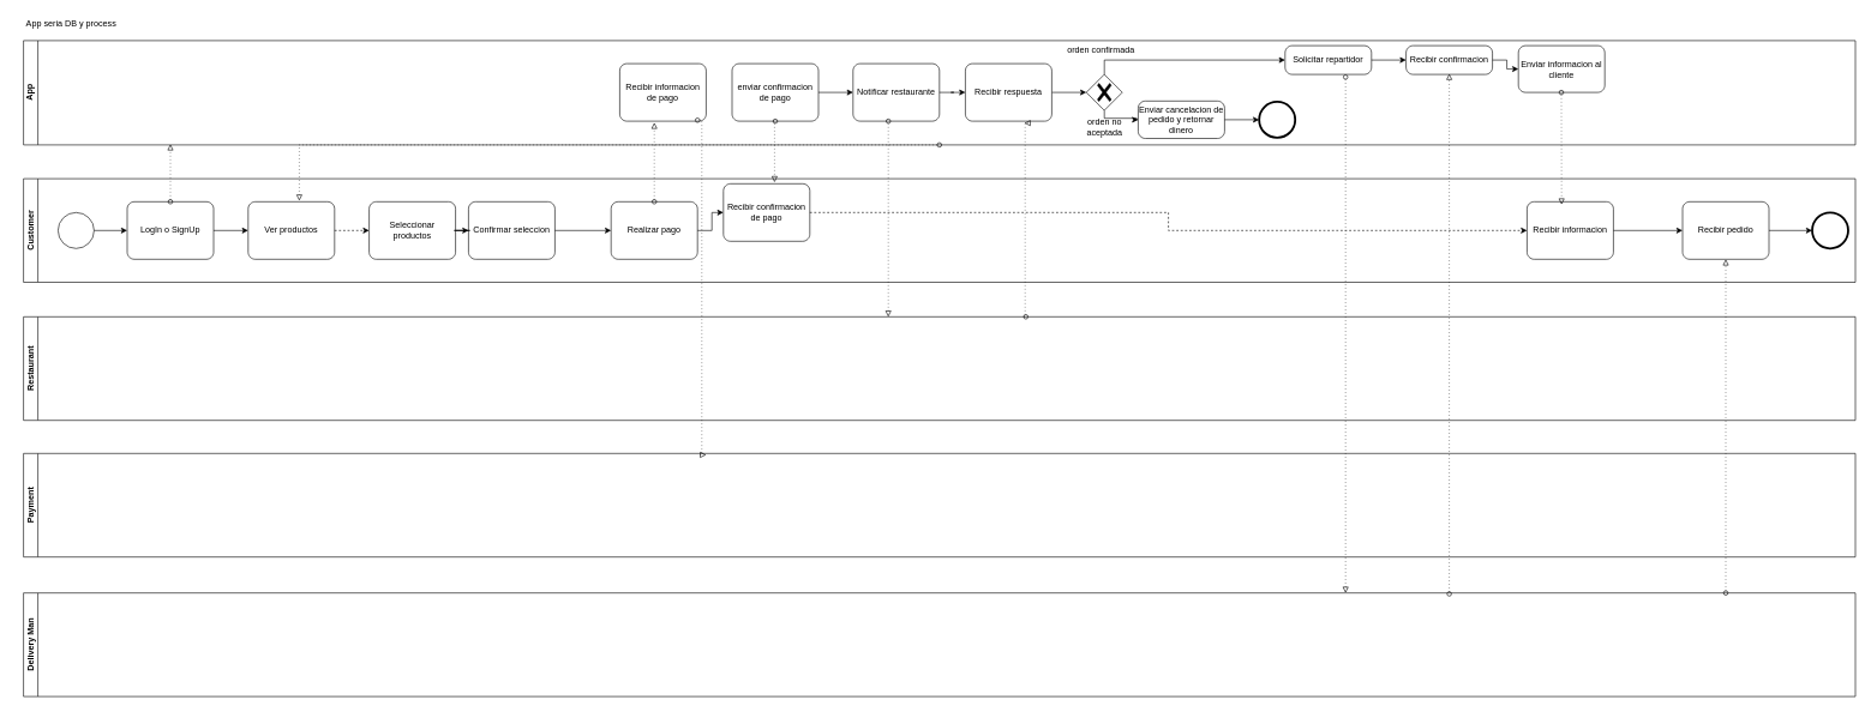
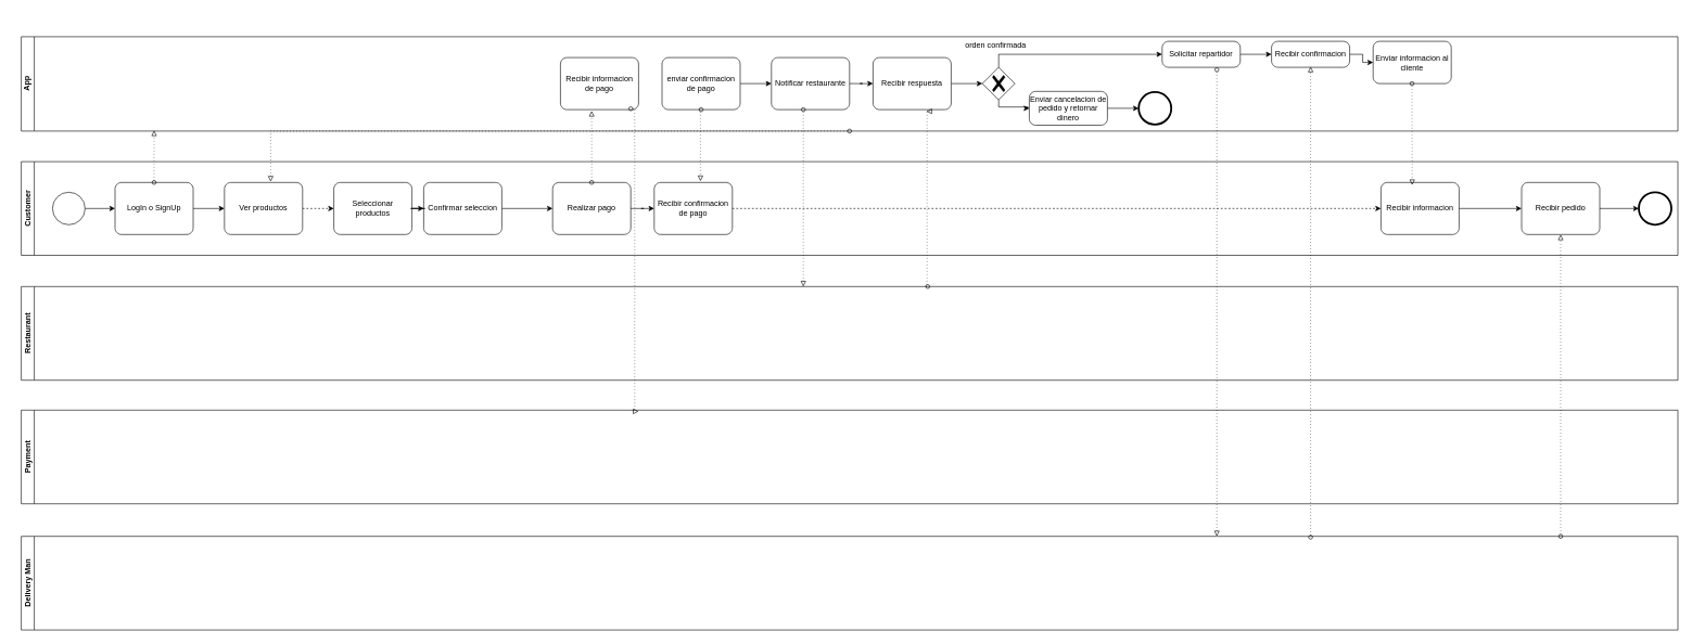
  <mxCell id="0" />
  <mxCell id="1" parent="0" />
  <mxCell id="2" value="Customer" style="swimlane;startSize=20;horizontal=0;html=1;whiteSpace=wrap;" vertex="1" parent="1"><mxGeometry x="32" y="248" width="2544" height="144" as="geometry" /></mxCell>
  <mxCell id="3" value="" style="points=[[0.145,0.145,0],[0.5,0,0],[0.855,0.145,0],[1,0.5,0],[0.855,0.855,0],[0.5,1,0],[0.145,0.855,0],[0,0.5,0]];shape=mxgraph.bpmn.event;html=1;verticalLabelPosition=bottom;labelBackgroundColor=#ffffff;verticalAlign=top;align=center;perimeter=ellipsePerimeter;outlineConnect=0;aspect=fixed;outline=standard;symbol=general;" vertex="1" parent="2"><mxGeometry x="48" y="47" width="50" height="50" as="geometry" /></mxCell>
  <mxCell id="4" value="LogIn o SignUp" style="points=[[0.25,0,0],[0.5,0,0],[0.75,0,0],[1,0.25,0],[1,0.5,0],[1,0.75,0],[0.75,1,0],[0.5,1,0],[0.25,1,0],[0,0.75,0],[0,0.5,0],[0,0.25,0]];shape=mxgraph.bpmn.task;whiteSpace=wrap;rectStyle=rounded;size=10;html=1;container=1;expand=0;collapsible=0;taskMarker=abstract;" vertex="1" parent="2"><mxGeometry x="144" y="32" width="120" height="80" as="geometry" /></mxCell>
  <mxCell id="5" style="edgeStyle=orthogonalEdgeStyle;rounded=0;orthogonalLoop=1;jettySize=auto;html=1;entryX=0;entryY=0.5;entryDx=0;entryDy=0;entryPerimeter=0;" edge="1" parent="2" source="3" target="4"><mxGeometry relative="1" as="geometry" /></mxCell>
  <mxCell id="6" value="Ver productos" style="points=[[0.25,0,0],[0.5,0,0],[0.75,0,0],[1,0.25,0],[1,0.5,0],[1,0.75,0],[0.75,1,0],[0.5,1,0],[0.25,1,0],[0,0.75,0],[0,0.5,0],[0,0.25,0]];shape=mxgraph.bpmn.task;whiteSpace=wrap;rectStyle=rounded;size=10;html=1;container=1;expand=0;collapsible=0;taskMarker=abstract;" vertex="1" parent="2"><mxGeometry x="312" y="32" width="120" height="80" as="geometry" /></mxCell>
  <mxCell id="7" style="edgeStyle=orthogonalEdgeStyle;rounded=0;orthogonalLoop=1;jettySize=auto;html=1;entryX=0;entryY=0.5;entryDx=0;entryDy=0;entryPerimeter=0;" edge="1" parent="2" source="4" target="6"><mxGeometry relative="1" as="geometry" /></mxCell>
  <mxCell id="8" value="Seleccionar productos" style="points=[[0.25,0,0],[0.5,0,0],[0.75,0,0],[1,0.25,0],[1,0.5,0],[1,0.75,0],[0.75,1,0],[0.5,1,0],[0.25,1,0],[0,0.75,0],[0,0.5,0],[0,0.25,0]];shape=mxgraph.bpmn.task;whiteSpace=wrap;rectStyle=rounded;size=10;html=1;container=1;expand=0;collapsible=0;taskMarker=abstract;" vertex="1" parent="2"><mxGeometry x="480" y="32" width="120" height="80" as="geometry" /></mxCell>
  <mxCell id="9" style="edgeStyle=orthogonalEdgeStyle;rounded=0;orthogonalLoop=1;jettySize=auto;html=1;entryX=0;entryY=0.5;entryDx=0;entryDy=0;entryPerimeter=0;dashed=1;" edge="1" parent="2" source="6" target="8"><mxGeometry relative="1" as="geometry" /></mxCell>
  <mxCell id="10" value="Confirmar seleccion" style="points=[[0.25,0,0],[0.5,0,0],[0.75,0,0],[1,0.25,0],[1,0.5,0],[1,0.75,0],[0.75,1,0],[0.5,1,0],[0.25,1,0],[0,0.75,0],[0,0.5,0],[0,0.25,0]];shape=mxgraph.bpmn.task;whiteSpace=wrap;rectStyle=rounded;size=10;html=1;container=1;expand=0;collapsible=0;taskMarker=abstract;" vertex="1" parent="2"><mxGeometry x="618" y="32" width="120" height="80" as="geometry" /></mxCell>
  <mxCell id="11" style="edgeStyle=orthogonalEdgeStyle;rounded=0;orthogonalLoop=1;jettySize=auto;html=1;entryX=0;entryY=0.5;entryDx=0;entryDy=0;entryPerimeter=0;" edge="1" parent="2" source="8" target="10"><mxGeometry relative="1" as="geometry" /></mxCell>
  <mxCell id="12" value="Realizar pago" style="points=[[0.25,0,0],[0.5,0,0],[0.75,0,0],[1,0.25,0],[1,0.5,0],[1,0.75,0],[0.75,1,0],[0.5,1,0],[0.25,1,0],[0,0.75,0],[0,0.5,0],[0,0.25,0]];shape=mxgraph.bpmn.task;whiteSpace=wrap;rectStyle=rounded;size=10;html=1;container=1;expand=0;collapsible=0;taskMarker=abstract;" vertex="1" parent="2"><mxGeometry x="816" y="32" width="120" height="80" as="geometry" /></mxCell>
  <mxCell id="13" style="edgeStyle=orthogonalEdgeStyle;rounded=0;orthogonalLoop=1;jettySize=auto;html=1;entryX=0;entryY=0.5;entryDx=0;entryDy=0;entryPerimeter=0;" edge="1" parent="2" source="10" target="12"><mxGeometry relative="1" as="geometry" /></mxCell>
- <mxCell id="14" value="Recibir confirmacion de pago" style="points=[[0.25,0,0],[0.5,0,0],[0.75,0,0],[1,0.25,0],[1,0.5,0],[1,0.75,0],[0.75,1,0],[0.5,1,0],[0.25,1,0],[0,0.75,0],[0,0.5,0],[0,0.25,0]];shape=mxgraph.bpmn.task;whiteSpace=wrap;rectStyle=rounded;size=10;html=1;container=1;expand=0;collapsible=0;taskMarker=abstract;" vertex="1" parent="2"><mxGeometry x="972" y="7" width="120" height="80" as="geometry" /></mxCell>
+ <mxCell id="14" value="Recibir confirmacion de pago" style="points=[[0.25,0,0],[0.5,0,0],[0.75,0,0],[1,0.25,0],[1,0.5,0],[1,0.75,0],[0.75,1,0],[0.5,1,0],[0.25,1,0],[0,0.75,0],[0,0.5,0],[0,0.25,0]];shape=mxgraph.bpmn.task;whiteSpace=wrap;rectStyle=rounded;size=10;html=1;container=1;expand=0;collapsible=0;taskMarker=abstract;" vertex="1" parent="2"><mxGeometry x="972" y="32" width="120" height="80" as="geometry" /></mxCell>
  <mxCell id="15" style="edgeStyle=orthogonalEdgeStyle;rounded=0;orthogonalLoop=1;jettySize=auto;html=1;entryX=0;entryY=0.5;entryDx=0;entryDy=0;entryPerimeter=0;" edge="1" parent="2" source="12" target="14"><mxGeometry relative="1" as="geometry" /></mxCell>
  <mxCell id="16" value="Recibir informacion" style="points=[[0.25,0,0],[0.5,0,0],[0.75,0,0],[1,0.25,0],[1,0.5,0],[1,0.75,0],[0.75,1,0],[0.5,1,0],[0.25,1,0],[0,0.75,0],[0,0.5,0],[0,0.25,0]];shape=mxgraph.bpmn.task;whiteSpace=wrap;rectStyle=rounded;size=10;html=1;container=1;expand=0;collapsible=0;taskMarker=abstract;" vertex="1" parent="2"><mxGeometry x="2088" y="32" width="120" height="80" as="geometry" /></mxCell>
  <mxCell id="17" style="edgeStyle=orthogonalEdgeStyle;rounded=0;orthogonalLoop=1;jettySize=auto;html=1;entryX=0;entryY=0.5;entryDx=0;entryDy=0;entryPerimeter=0;dashed=1;" edge="1" parent="2" source="14" target="16"><mxGeometry relative="1" as="geometry" /></mxCell>
  <mxCell id="18" value="" style="edgeStyle=elbowEdgeStyle;fontSize=12;html=1;endFill=0;startFill=0;endSize=6;startSize=6;dashed=1;dashPattern=1 4;endArrow=block;startArrow=oval;rounded=0;exitX=0.7;exitY=1.092;exitDx=0;exitDy=0;exitPerimeter=0;" edge="1" parent="2" source="36"><mxGeometry width="160" relative="1" as="geometry"><mxPoint x="1838" y="245" as="sourcePoint" /><mxPoint x="1836" y="576" as="targetPoint" /><Array as="points" /></mxGeometry></mxCell>
  <mxCell id="19" style="edgeStyle=orthogonalEdgeStyle;rounded=0;orthogonalLoop=1;jettySize=auto;html=1;" edge="1" parent="2" source="20" target="22"><mxGeometry relative="1" as="geometry" /></mxCell>
  <mxCell id="20" value="Recibir pedido" style="points=[[0.25,0,0],[0.5,0,0],[0.75,0,0],[1,0.25,0],[1,0.5,0],[1,0.75,0],[0.75,1,0],[0.5,1,0],[0.25,1,0],[0,0.75,0],[0,0.5,0],[0,0.25,0]];shape=mxgraph.bpmn.task;whiteSpace=wrap;rectStyle=rounded;size=10;html=1;container=1;expand=0;collapsible=0;taskMarker=abstract;" vertex="1" parent="2"><mxGeometry x="2304" y="32" width="120" height="80" as="geometry" /></mxCell>
  <mxCell id="21" style="edgeStyle=orthogonalEdgeStyle;rounded=0;orthogonalLoop=1;jettySize=auto;html=1;entryX=0;entryY=0.5;entryDx=0;entryDy=0;entryPerimeter=0;" edge="1" parent="2" source="16" target="20"><mxGeometry relative="1" as="geometry" /></mxCell>
  <mxCell id="22" value="" style="points=[[0.145,0.145,0],[0.5,0,0],[0.855,0.145,0],[1,0.5,0],[0.855,0.855,0],[0.5,1,0],[0.145,0.855,0],[0,0.5,0]];shape=mxgraph.bpmn.event;html=1;verticalLabelPosition=bottom;labelBackgroundColor=#ffffff;verticalAlign=top;align=center;perimeter=ellipsePerimeter;outlineConnect=0;aspect=fixed;outline=end;symbol=terminate2;" vertex="1" parent="2"><mxGeometry x="2484" y="47" width="50" height="50" as="geometry" /></mxCell>
  <mxCell id="23" value="Restaurant" style="swimlane;startSize=20;horizontal=0;html=1;whiteSpace=wrap;" vertex="1" parent="1"><mxGeometry x="32" y="440" width="2544" height="144" as="geometry" /></mxCell>
  <mxCell id="24" value="" style="edgeStyle=elbowEdgeStyle;fontSize=12;html=1;endFill=0;startFill=0;endSize=6;startSize=6;dashed=1;dashPattern=1 4;endArrow=block;startArrow=oval;rounded=0;" edge="1" parent="23"><mxGeometry width="160" relative="1" as="geometry"><mxPoint x="2364" y="384" as="sourcePoint" /><mxPoint x="2363.67" y="-80" as="targetPoint" /><Array as="points" /></mxGeometry></mxCell>
  <mxCell id="25" value="Payment" style="swimlane;startSize=20;horizontal=0;html=1;whiteSpace=wrap;" vertex="1" parent="1"><mxGeometry x="32" y="630" width="2544" height="144" as="geometry" /></mxCell>
  <mxCell id="26" value="App" style="swimlane;startSize=20;horizontal=0;html=1;whiteSpace=wrap;" vertex="1" parent="1"><mxGeometry x="32" y="56" width="2544" height="145" as="geometry" /></mxCell>
  <mxCell id="27" value="Recibir informacion de pago" style="points=[[0.25,0,0],[0.5,0,0],[0.75,0,0],[1,0.25,0],[1,0.5,0],[1,0.75,0],[0.75,1,0],[0.5,1,0],[0.25,1,0],[0,0.75,0],[0,0.5,0],[0,0.25,0]];shape=mxgraph.bpmn.task;whiteSpace=wrap;rectStyle=rounded;size=10;html=1;container=1;expand=0;collapsible=0;taskMarker=abstract;" vertex="1" parent="26"><mxGeometry x="828" y="32" width="120" height="80" as="geometry" /></mxCell>
  <mxCell id="28" value="enviar confirmacion de pago" style="points=[[0.25,0,0],[0.5,0,0],[0.75,0,0],[1,0.25,0],[1,0.5,0],[1,0.75,0],[0.75,1,0],[0.5,1,0],[0.25,1,0],[0,0.75,0],[0,0.5,0],[0,0.25,0]];shape=mxgraph.bpmn.task;whiteSpace=wrap;rectStyle=rounded;size=10;html=1;container=1;expand=0;collapsible=0;taskMarker=abstract;" vertex="1" parent="26"><mxGeometry x="984" y="32" width="120" height="80" as="geometry" /></mxCell>
  <mxCell id="29" value="Notificar restaurante" style="points=[[0.25,0,0],[0.5,0,0],[0.75,0,0],[1,0.25,0],[1,0.5,0],[1,0.75,0],[0.75,1,0],[0.5,1,0],[0.25,1,0],[0,0.75,0],[0,0.5,0],[0,0.25,0]];shape=mxgraph.bpmn.task;whiteSpace=wrap;rectStyle=rounded;size=10;html=1;container=1;expand=0;collapsible=0;taskMarker=abstract;" vertex="1" parent="26"><mxGeometry x="1152" y="32" width="120" height="80" as="geometry" /></mxCell>
  <mxCell id="30" style="edgeStyle=orthogonalEdgeStyle;rounded=0;orthogonalLoop=1;jettySize=auto;html=1;entryX=0;entryY=0.5;entryDx=0;entryDy=0;entryPerimeter=0;" edge="1" parent="26" source="28" target="29"><mxGeometry relative="1" as="geometry" /></mxCell>
  <mxCell id="31" value="" style="edgeStyle=elbowEdgeStyle;fontSize=12;html=1;endFill=0;startFill=0;endSize=6;startSize=6;dashed=1;dashPattern=1 4;endArrow=block;startArrow=oval;rounded=0;exitX=0.5;exitY=1;exitDx=0;exitDy=0;exitPerimeter=0;" edge="1" parent="26"><mxGeometry width="160" relative="1" as="geometry"><mxPoint x="1201" y="112" as="sourcePoint" /><mxPoint x="1201" y="384" as="targetPoint" /><Array as="points"><mxPoint x="1201" y="252" /></Array></mxGeometry></mxCell>
  <mxCell id="32" style="edgeStyle=orthogonalEdgeStyle;rounded=0;orthogonalLoop=1;jettySize=auto;html=1;" edge="1" parent="26" source="33" target="35"><mxGeometry relative="1" as="geometry" /></mxCell>
  <mxCell id="33" value="Recibir respuesta" style="points=[[0.25,0,0],[0.5,0,0],[0.75,0,0],[1,0.25,0],[1,0.5,0],[1,0.75,0],[0.75,1,0],[0.5,1,0],[0.25,1,0],[0,0.75,0],[0,0.5,0],[0,0.25,0]];shape=mxgraph.bpmn.task;whiteSpace=wrap;rectStyle=rounded;size=10;html=1;container=1;expand=0;collapsible=0;taskMarker=abstract;" vertex="1" parent="26"><mxGeometry x="1308" y="32" width="120" height="80" as="geometry" /></mxCell>
  <mxCell id="34" style="edgeStyle=orthogonalEdgeStyle;rounded=0;orthogonalLoop=1;jettySize=auto;html=1;entryX=0;entryY=0.5;entryDx=0;entryDy=0;entryPerimeter=0;" edge="1" parent="26" source="29" target="33"><mxGeometry relative="1" as="geometry" /></mxCell>
  <mxCell id="35" value="" style="points=[[0.25,0.25,0],[0.5,0,0],[0.75,0.25,0],[1,0.5,0],[0.75,0.75,0],[0.5,1,0],[0.25,0.75,0],[0,0.5,0]];shape=mxgraph.bpmn.gateway2;html=1;verticalLabelPosition=bottom;labelBackgroundColor=#ffffff;verticalAlign=top;align=center;perimeter=rhombusPerimeter;outlineConnect=0;outline=none;symbol=none;gwType=exclusive;" vertex="1" parent="26"><mxGeometry x="1476" y="47" width="50" height="50" as="geometry" /></mxCell>
  <mxCell id="36" value="Solicitar repartidor" style="points=[[0.25,0,0],[0.5,0,0],[0.75,0,0],[1,0.25,0],[1,0.5,0],[1,0.75,0],[0.75,1,0],[0.5,1,0],[0.25,1,0],[0,0.75,0],[0,0.5,0],[0,0.25,0]];shape=mxgraph.bpmn.task;whiteSpace=wrap;rectStyle=rounded;size=10;html=1;container=1;expand=0;collapsible=0;taskMarker=abstract;" vertex="1" parent="26"><mxGeometry x="1752" y="7" width="120" height="40" as="geometry" /></mxCell>
  <mxCell id="37" value="Enviar cancelacion de pedido y retornar dinero" style="points=[[0.25,0,0],[0.5,0,0],[0.75,0,0],[1,0.25,0],[1,0.5,0],[1,0.75,0],[0.75,1,0],[0.5,1,0],[0.25,1,0],[0,0.75,0],[0,0.5,0],[0,0.25,0]];shape=mxgraph.bpmn.task;whiteSpace=wrap;rectStyle=rounded;size=10;html=1;container=1;expand=0;collapsible=0;taskMarker=abstract;" vertex="1" parent="26"><mxGeometry x="1548" y="84" width="120" height="52" as="geometry" /></mxCell>
  <mxCell id="38" style="edgeStyle=orthogonalEdgeStyle;rounded=0;orthogonalLoop=1;jettySize=auto;html=1;entryX=0;entryY=0.5;entryDx=0;entryDy=0;entryPerimeter=0;" edge="1" parent="26" source="35" target="37"><mxGeometry relative="1" as="geometry"><Array as="points"><mxPoint x="1501" y="108" /><mxPoint x="1546" y="108" /><mxPoint x="1546" y="110" /></Array></mxGeometry></mxCell>
- <mxCell id="39" value="orden no&lt;br&gt;aceptada" style="text;html=1;align=center;verticalAlign=middle;resizable=0;points=[];autosize=1;strokeColor=none;fillColor=none;" vertex="1" parent="26"><mxGeometry x="1465" y="97" width="72" height="48" as="geometry" /></mxCell>
  <mxCell id="40" style="edgeStyle=orthogonalEdgeStyle;rounded=0;orthogonalLoop=1;jettySize=auto;html=1;exitX=0.5;exitY=0;exitDx=0;exitDy=0;exitPerimeter=0;entryX=0;entryY=0.5;entryDx=0;entryDy=0;entryPerimeter=0;" edge="1" parent="26" source="35" target="36"><mxGeometry relative="1" as="geometry" /></mxCell>
  <mxCell id="41" value="" style="points=[[0.145,0.145,0],[0.5,0,0],[0.855,0.145,0],[1,0.5,0],[0.855,0.855,0],[0.5,1,0],[0.145,0.855,0],[0,0.5,0]];shape=mxgraph.bpmn.event;html=1;verticalLabelPosition=bottom;labelBackgroundColor=#ffffff;verticalAlign=top;align=center;perimeter=ellipsePerimeter;outlineConnect=0;aspect=fixed;outline=end;symbol=terminate2;" vertex="1" parent="26"><mxGeometry x="1716" y="85" width="50" height="50" as="geometry" /></mxCell>
  <mxCell id="42" style="edgeStyle=orthogonalEdgeStyle;rounded=0;orthogonalLoop=1;jettySize=auto;html=1;entryX=0;entryY=0.5;entryDx=0;entryDy=0;entryPerimeter=0;" edge="1" parent="26" source="37" target="41"><mxGeometry relative="1" as="geometry" /></mxCell>
  <mxCell id="43" value="Recibir confirmacion" style="points=[[0.25,0,0],[0.5,0,0],[0.75,0,0],[1,0.25,0],[1,0.5,0],[1,0.75,0],[0.75,1,0],[0.5,1,0],[0.25,1,0],[0,0.75,0],[0,0.5,0],[0,0.25,0]];shape=mxgraph.bpmn.task;whiteSpace=wrap;rectStyle=rounded;size=10;html=1;container=1;expand=0;collapsible=0;taskMarker=abstract;" vertex="1" parent="26"><mxGeometry x="1920" y="7" width="120" height="40" as="geometry" /></mxCell>
  <mxCell id="44" style="edgeStyle=orthogonalEdgeStyle;rounded=0;orthogonalLoop=1;jettySize=auto;html=1;entryX=0;entryY=0.5;entryDx=0;entryDy=0;entryPerimeter=0;" edge="1" parent="26" source="36" target="43"><mxGeometry relative="1" as="geometry" /></mxCell>
  <mxCell id="45" value="Enviar informacion al cliente" style="points=[[0.25,0,0],[0.5,0,0],[0.75,0,0],[1,0.25,0],[1,0.5,0],[1,0.75,0],[0.75,1,0],[0.5,1,0],[0.25,1,0],[0,0.75,0],[0,0.5,0],[0,0.25,0]];shape=mxgraph.bpmn.task;whiteSpace=wrap;rectStyle=rounded;size=10;html=1;container=1;expand=0;collapsible=0;taskMarker=abstract;" vertex="1" parent="26"><mxGeometry x="2076" y="7" width="120" height="65" as="geometry" /></mxCell>
  <mxCell id="46" style="edgeStyle=orthogonalEdgeStyle;rounded=0;orthogonalLoop=1;jettySize=auto;html=1;entryX=0;entryY=0.5;entryDx=0;entryDy=0;entryPerimeter=0;" edge="1" parent="26" source="43" target="45"><mxGeometry relative="1" as="geometry" /></mxCell>
  <mxCell id="47" value="" style="edgeStyle=elbowEdgeStyle;fontSize=12;html=1;endFill=0;startFill=0;endSize=6;startSize=6;dashed=1;dashPattern=1 4;endArrow=block;startArrow=oval;rounded=0;exitX=0.7;exitY=1.092;exitDx=0;exitDy=0;exitPerimeter=0;" edge="1" parent="26"><mxGeometry width="160" relative="1" as="geometry"><mxPoint x="2135.67" y="72" as="sourcePoint" /><mxPoint x="2136" y="228" as="targetPoint" /><Array as="points" /></mxGeometry></mxCell>
  <mxCell id="48" value="" style="edgeStyle=elbowEdgeStyle;fontSize=12;html=1;endFill=0;startFill=0;endSize=6;startSize=6;dashed=1;dashPattern=1 4;endArrow=block;startArrow=oval;rounded=0;exitX=0.5;exitY=0;exitDx=0;exitDy=0;exitPerimeter=0;" edge="1" parent="1" source="4"><mxGeometry width="160" relative="1" as="geometry"><mxPoint x="212" y="224" as="sourcePoint" /><mxPoint x="236" y="200" as="targetPoint" /></mxGeometry></mxCell>
  <mxCell id="49" value="" style="edgeStyle=elbowEdgeStyle;fontSize=12;html=1;endFill=0;startFill=0;endSize=6;startSize=6;dashed=1;dashPattern=1 4;endArrow=block;startArrow=oval;rounded=0;exitX=0.5;exitY=1;exitDx=0;exitDy=0;entryX=0.594;entryY=-0.017;entryDx=0;entryDy=0;entryPerimeter=0;" edge="1" parent="1" source="26" target="6"><mxGeometry width="160" relative="1" as="geometry"><mxPoint x="248" y="292" as="sourcePoint" /><mxPoint x="248" y="212" as="targetPoint" /><Array as="points"><mxPoint x="415" y="236" /></Array></mxGeometry></mxCell>
  <mxCell id="50" value="Delivery Man" style="swimlane;startSize=20;horizontal=0;html=1;whiteSpace=wrap;" vertex="1" parent="1"><mxGeometry x="32" y="824" width="2544" height="144" as="geometry" /></mxCell>
  <mxCell id="51" value="" style="edgeStyle=elbowEdgeStyle;fontSize=12;html=1;endFill=0;startFill=0;endSize=6;startSize=6;dashed=1;dashPattern=1 4;endArrow=block;startArrow=oval;rounded=0;exitX=0.5;exitY=0;exitDx=0;exitDy=0;exitPerimeter=0;entryX=0.394;entryY=1.025;entryDx=0;entryDy=0;entryPerimeter=0;" edge="1" parent="1" target="27"><mxGeometry width="160" relative="1" as="geometry"><mxPoint x="908" y="280" as="sourcePoint" /><mxPoint x="908" y="200" as="targetPoint" /></mxGeometry></mxCell>
- <mxCell id="52" value="App seria DB y process" style="text;html=1;align=center;verticalAlign=middle;resizable=0;points=[];autosize=1;strokeColor=none;fillColor=none;" vertex="1" parent="1"><mxGeometry x="20" y="20" width="156" height="24" as="geometry" /></mxCell>
  <mxCell id="53" value="" style="edgeStyle=elbowEdgeStyle;fontSize=12;html=1;endFill=0;startFill=0;endSize=6;startSize=6;dashed=1;dashPattern=1 4;endArrow=block;startArrow=oval;rounded=0;exitX=0.9;exitY=0.983;exitDx=0;exitDy=0;exitPerimeter=0;" edge="1" parent="1" source="27"><mxGeometry width="160" relative="1" as="geometry"><mxPoint x="980" y="200" as="sourcePoint" /><mxPoint x="980" y="632" as="targetPoint" /></mxGeometry></mxCell>
  <mxCell id="54" value="" style="edgeStyle=elbowEdgeStyle;fontSize=12;html=1;endFill=0;startFill=0;endSize=6;startSize=6;dashed=1;dashPattern=1 4;endArrow=block;startArrow=oval;rounded=0;entryX=0.589;entryY=-0.025;entryDx=0;entryDy=0;entryPerimeter=0;exitX=0.5;exitY=1;exitDx=0;exitDy=0;exitPerimeter=0;" edge="1" parent="1" source="28" target="14"><mxGeometry width="160" relative="1" as="geometry"><mxPoint x="1076" y="200" as="sourcePoint" /><mxPoint x="920" y="212" as="targetPoint" /></mxGeometry></mxCell>
  <mxCell id="55" value="" style="edgeStyle=elbowEdgeStyle;fontSize=12;html=1;endFill=0;startFill=0;endSize=6;startSize=6;dashed=1;dashPattern=1 4;endArrow=block;startArrow=oval;rounded=0;entryX=0.683;entryY=1.033;entryDx=0;entryDy=0;entryPerimeter=0;" edge="1" parent="1" target="33"><mxGeometry width="160" relative="1" as="geometry"><mxPoint x="1424" y="440" as="sourcePoint" /><mxPoint x="1245" y="452" as="targetPoint" /><Array as="points" /></mxGeometry></mxCell>
  <mxCell id="56" value="orden confirmada" style="text;html=1;align=center;verticalAlign=middle;resizable=0;points=[];autosize=1;strokeColor=none;fillColor=none;" vertex="1" parent="1"><mxGeometry x="1468" y="57" width="120" height="24" as="geometry" /></mxCell>
  <mxCell id="57" value="" style="edgeStyle=elbowEdgeStyle;fontSize=12;html=1;endFill=0;startFill=0;endSize=6;startSize=6;dashed=1;dashPattern=1 4;endArrow=block;startArrow=oval;rounded=0;" edge="1" parent="1"><mxGeometry width="160" relative="1" as="geometry"><mxPoint x="2012" y="825.333" as="sourcePoint" /><mxPoint x="2012" y="102" as="targetPoint" /><Array as="points" /></mxGeometry></mxCell>
